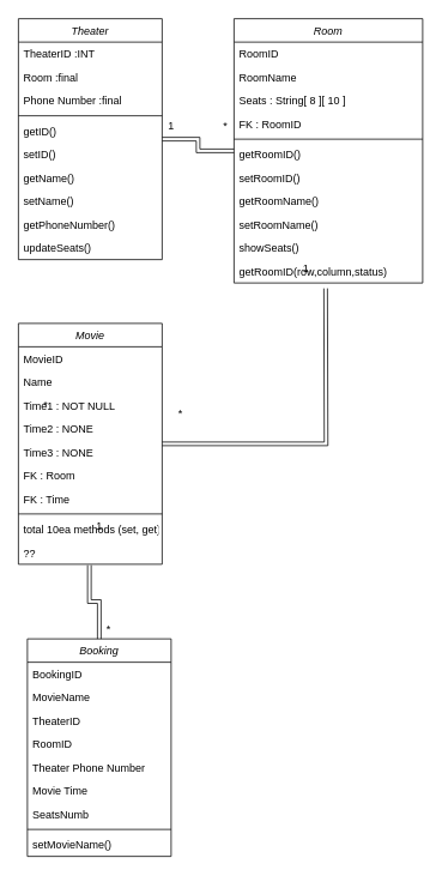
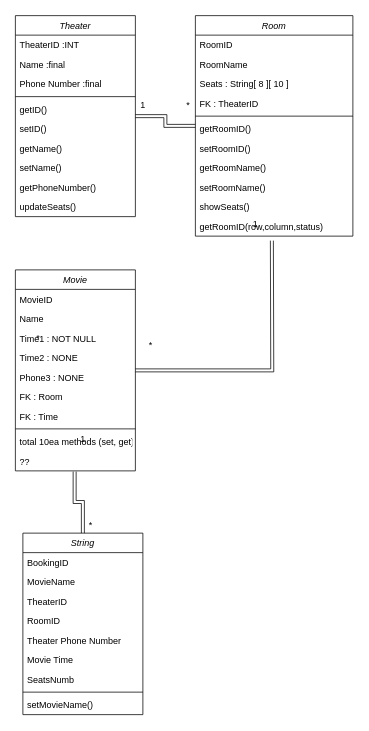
  <mxCell id="0" />
  <mxCell id="1" parent="0" />
- <mxCell id="2" value="Booking" style="swimlane;fontStyle=2;align=center;verticalAlign=top;childLayout=stackLayout;horizontal=1;startSize=26;horizontalStack=0;resizeParent=1;resizeLast=0;collapsible=1;marginBottom=0;rounded=0;shadow=0;strokeWidth=1;" vertex="1" parent="1"><mxGeometry x="30" y="710" width="160" height="242" as="geometry"><mxRectangle x="230" y="140" width="160" height="26" as="alternateBounds" /></mxGeometry></mxCell>
+ <mxCell id="2" value="String" style="swimlane;fontStyle=2;align=center;verticalAlign=top;childLayout=stackLayout;horizontal=1;startSize=26;horizontalStack=0;resizeParent=1;resizeLast=0;collapsible=1;marginBottom=0;rounded=0;shadow=0;strokeWidth=1;" vertex="1" parent="1"><mxGeometry x="30" y="710" width="160" height="242" as="geometry"><mxRectangle x="230" y="140" width="160" height="26" as="alternateBounds" /></mxGeometry></mxCell>
  <mxCell id="3" value="BookingID" style="text;align=left;verticalAlign=top;spacingLeft=4;spacingRight=4;overflow=hidden;rotatable=0;points=[[0,0.5],[1,0.5]];portConstraint=eastwest;" vertex="1" parent="2"><mxGeometry y="26" width="160" height="26" as="geometry" /></mxCell>
  <mxCell id="4" value="MovieName" style="text;align=left;verticalAlign=top;spacingLeft=4;spacingRight=4;overflow=hidden;rotatable=0;points=[[0,0.5],[1,0.5]];portConstraint=eastwest;" vertex="1" parent="2"><mxGeometry y="52" width="160" height="26" as="geometry" /></mxCell>
  <mxCell id="5" value="TheaterID" style="text;align=left;verticalAlign=top;spacingLeft=4;spacingRight=4;overflow=hidden;rotatable=0;points=[[0,0.5],[1,0.5]];portConstraint=eastwest;rounded=0;shadow=0;html=0;" vertex="1" parent="2"><mxGeometry y="78" width="160" height="26" as="geometry" /></mxCell>
  <mxCell id="6" value="RoomID" style="text;align=left;verticalAlign=top;spacingLeft=4;spacingRight=4;overflow=hidden;rotatable=0;points=[[0,0.5],[1,0.5]];portConstraint=eastwest;rounded=0;shadow=0;html=0;" vertex="1" parent="2"><mxGeometry y="104" width="160" height="26" as="geometry" /></mxCell>
  <mxCell id="7" value="Theater Phone Number" style="text;align=left;verticalAlign=top;spacingLeft=4;spacingRight=4;overflow=hidden;rotatable=0;points=[[0,0.5],[1,0.5]];portConstraint=eastwest;rounded=0;shadow=0;html=0;" vertex="1" parent="2"><mxGeometry y="130" width="160" height="26" as="geometry" /></mxCell>
  <mxCell id="8" value="Movie Time" style="text;align=left;verticalAlign=top;spacingLeft=4;spacingRight=4;overflow=hidden;rotatable=0;points=[[0,0.5],[1,0.5]];portConstraint=eastwest;rounded=0;shadow=0;html=0;" vertex="1" parent="2"><mxGeometry y="156" width="160" height="26" as="geometry" /></mxCell>
  <mxCell id="9" value="SeatsNumb" style="text;align=left;verticalAlign=top;spacingLeft=4;spacingRight=4;overflow=hidden;rotatable=0;points=[[0,0.5],[1,0.5]];portConstraint=eastwest;rounded=0;shadow=0;html=0;" vertex="1" parent="2"><mxGeometry y="182" width="160" height="26" as="geometry" /></mxCell>
  <mxCell id="10" value="" style="line;html=1;strokeWidth=1;align=left;verticalAlign=middle;spacingTop=-1;spacingLeft=3;spacingRight=3;rotatable=0;labelPosition=right;points=[];portConstraint=eastwest;" vertex="1" parent="2"><mxGeometry y="208" width="160" height="8" as="geometry" /></mxCell>
  <mxCell id="11" value="setMovieName()" style="text;align=left;verticalAlign=top;spacingLeft=4;spacingRight=4;overflow=hidden;rotatable=0;points=[[0,0.5],[1,0.5]];portConstraint=eastwest;" vertex="1" parent="2"><mxGeometry y="216" width="160" height="26" as="geometry" /></mxCell>
  <mxCell id="12" style="edgeStyle=orthogonalEdgeStyle;rounded=0;orthogonalLoop=1;jettySize=auto;html=1;entryX=0.494;entryY=1.038;entryDx=0;entryDy=0;exitX=0.5;exitY=0;exitDx=0;exitDy=0;entryPerimeter=0;shape=link;" edge="1" parent="1" source="2" target="24"><mxGeometry relative="1" as="geometry"><mxPoint x="0" y="341" as="sourcePoint" /><mxPoint x="-10" y="250" as="targetPoint" /></mxGeometry></mxCell>
  <mxCell id="13" value="" style="edgeStyle=orthogonalEdgeStyle;rounded=0;orthogonalLoop=1;jettySize=auto;html=1;shape=link;" edge="1" parent="1" source="14"><mxGeometry relative="1" as="geometry"><mxPoint x="362" y="320" as="targetPoint" /></mxGeometry></mxCell>
  <mxCell id="14" value="Movie" style="swimlane;fontStyle=2;align=center;verticalAlign=top;childLayout=stackLayout;horizontal=1;startSize=26;horizontalStack=0;resizeParent=1;resizeLast=0;collapsible=1;marginBottom=0;rounded=0;shadow=0;strokeWidth=1;" vertex="1" parent="1"><mxGeometry x="20" y="359" width="160" height="268" as="geometry"><mxRectangle x="230" y="140" width="160" height="26" as="alternateBounds" /></mxGeometry></mxCell>
  <mxCell id="15" value="MovieID" style="text;align=left;verticalAlign=top;spacingLeft=4;spacingRight=4;overflow=hidden;rotatable=0;points=[[0,0.5],[1,0.5]];portConstraint=eastwest;" vertex="1" parent="14"><mxGeometry y="26" width="160" height="26" as="geometry" /></mxCell>
  <mxCell id="16" value="Name " style="text;align=left;verticalAlign=top;spacingLeft=4;spacingRight=4;overflow=hidden;rotatable=0;points=[[0,0.5],[1,0.5]];portConstraint=eastwest;" vertex="1" parent="14"><mxGeometry y="52" width="160" height="26" as="geometry" /></mxCell>
  <mxCell id="17" value="Time1 : NOT NULL" style="text;align=left;verticalAlign=top;spacingLeft=4;spacingRight=4;overflow=hidden;rotatable=0;points=[[0,0.5],[1,0.5]];portConstraint=eastwest;rounded=0;shadow=0;html=0;" vertex="1" parent="14"><mxGeometry y="78" width="160" height="26" as="geometry" /></mxCell>
  <mxCell id="18" value="Time2 : NONE" style="text;align=left;verticalAlign=top;spacingLeft=4;spacingRight=4;overflow=hidden;rotatable=0;points=[[0,0.5],[1,0.5]];portConstraint=eastwest;rounded=0;shadow=0;html=0;" vertex="1" parent="14"><mxGeometry y="104" width="160" height="26" as="geometry" /></mxCell>
- <mxCell id="19" value="Time3 : NONE" style="text;align=left;verticalAlign=top;spacingLeft=4;spacingRight=4;overflow=hidden;rotatable=0;points=[[0,0.5],[1,0.5]];portConstraint=eastwest;rounded=0;shadow=0;html=0;" vertex="1" parent="14"><mxGeometry y="130" width="160" height="26" as="geometry" /></mxCell>
+ <mxCell id="19" value="Phone3 : NONE" style="text;align=left;verticalAlign=top;spacingLeft=4;spacingRight=4;overflow=hidden;rotatable=0;points=[[0,0.5],[1,0.5]];portConstraint=eastwest;rounded=0;shadow=0;html=0;" vertex="1" parent="14"><mxGeometry y="130" width="160" height="26" as="geometry" /></mxCell>
  <mxCell id="20" value="FK : Room" style="text;align=left;verticalAlign=top;spacingLeft=4;spacingRight=4;overflow=hidden;rotatable=0;points=[[0,0.5],[1,0.5]];portConstraint=eastwest;rounded=0;shadow=0;html=0;" vertex="1" parent="14"><mxGeometry y="156" width="160" height="26" as="geometry" /></mxCell>
  <mxCell id="21" value="FK : Time&#10;" style="text;align=left;verticalAlign=top;spacingLeft=4;spacingRight=4;overflow=hidden;rotatable=0;points=[[0,0.5],[1,0.5]];portConstraint=eastwest;rounded=0;shadow=0;html=0;" vertex="1" parent="14"><mxGeometry y="182" width="160" height="26" as="geometry" /></mxCell>
  <mxCell id="22" value="" style="line;html=1;strokeWidth=1;align=left;verticalAlign=middle;spacingTop=-1;spacingLeft=3;spacingRight=3;rotatable=0;labelPosition=right;points=[];portConstraint=eastwest;" vertex="1" parent="14"><mxGeometry y="208" width="160" height="8" as="geometry" /></mxCell>
  <mxCell id="23" value="total 10ea methods (set, get)" style="text;align=left;verticalAlign=top;spacingLeft=4;spacingRight=4;overflow=hidden;rotatable=0;points=[[0,0.5],[1,0.5]];portConstraint=eastwest;" vertex="1" parent="14"><mxGeometry y="216" width="160" height="26" as="geometry" /></mxCell>
  <mxCell id="24" value="??" style="text;align=left;verticalAlign=top;spacingLeft=4;spacingRight=4;overflow=hidden;rotatable=0;points=[[0,0.5],[1,0.5]];portConstraint=eastwest;" vertex="1" parent="14"><mxGeometry y="242" width="160" height="26" as="geometry" /></mxCell>
  <mxCell id="25" value="" style="edgeStyle=orthogonalEdgeStyle;rounded=0;orthogonalLoop=1;jettySize=auto;html=1;shape=link;" edge="1" parent="1" source="26" target="37"><mxGeometry relative="1" as="geometry" /></mxCell>
  <mxCell id="26" value="Theater" style="swimlane;fontStyle=2;align=center;verticalAlign=top;childLayout=stackLayout;horizontal=1;startSize=26;horizontalStack=0;resizeParent=1;resizeLast=0;collapsible=1;marginBottom=0;rounded=0;shadow=0;strokeWidth=1;" vertex="1" parent="1"><mxGeometry x="20" y="20" width="160" height="268" as="geometry"><mxRectangle x="230" y="140" width="160" height="26" as="alternateBounds" /></mxGeometry></mxCell>
  <mxCell id="27" value="TheaterID :INT" style="text;align=left;verticalAlign=top;spacingLeft=4;spacingRight=4;overflow=hidden;rotatable=0;points=[[0,0.5],[1,0.5]];portConstraint=eastwest;" vertex="1" parent="26"><mxGeometry y="26" width="160" height="26" as="geometry" /></mxCell>
- <mxCell id="28" value="Room :final&#10;" style="text;align=left;verticalAlign=top;spacingLeft=4;spacingRight=4;overflow=hidden;rotatable=0;points=[[0,0.5],[1,0.5]];portConstraint=eastwest;" vertex="1" parent="26"><mxGeometry y="52" width="160" height="26" as="geometry" /></mxCell>
+ <mxCell id="28" value="Name :final&#10;" style="text;align=left;verticalAlign=top;spacingLeft=4;spacingRight=4;overflow=hidden;rotatable=0;points=[[0,0.5],[1,0.5]];portConstraint=eastwest;" vertex="1" parent="26"><mxGeometry y="52" width="160" height="26" as="geometry" /></mxCell>
  <mxCell id="29" value="Phone Number :final" style="text;align=left;verticalAlign=top;spacingLeft=4;spacingRight=4;overflow=hidden;rotatable=0;points=[[0,0.5],[1,0.5]];portConstraint=eastwest;rounded=0;shadow=0;html=0;" vertex="1" parent="26"><mxGeometry y="78" width="160" height="26" as="geometry" /></mxCell>
  <mxCell id="30" value="" style="line;html=1;strokeWidth=1;align=left;verticalAlign=middle;spacingTop=-1;spacingLeft=3;spacingRight=3;rotatable=0;labelPosition=right;points=[];portConstraint=eastwest;" vertex="1" parent="26"><mxGeometry y="104" width="160" height="8" as="geometry" /></mxCell>
  <mxCell id="31" value="getID()" style="text;align=left;verticalAlign=top;spacingLeft=4;spacingRight=4;overflow=hidden;rotatable=0;points=[[0,0.5],[1,0.5]];portConstraint=eastwest;" vertex="1" parent="26"><mxGeometry y="112" width="160" height="26" as="geometry" /></mxCell>
  <mxCell id="32" value="setID()" style="text;align=left;verticalAlign=top;spacingLeft=4;spacingRight=4;overflow=hidden;rotatable=0;points=[[0,0.5],[1,0.5]];portConstraint=eastwest;" vertex="1" parent="26"><mxGeometry y="138" width="160" height="26" as="geometry" /></mxCell>
  <mxCell id="33" value="getName()" style="text;align=left;verticalAlign=top;spacingLeft=4;spacingRight=4;overflow=hidden;rotatable=0;points=[[0,0.5],[1,0.5]];portConstraint=eastwest;" vertex="1" parent="26"><mxGeometry y="164" width="160" height="26" as="geometry" /></mxCell>
  <mxCell id="34" value="setName()" style="text;align=left;verticalAlign=top;spacingLeft=4;spacingRight=4;overflow=hidden;rotatable=0;points=[[0,0.5],[1,0.5]];portConstraint=eastwest;" vertex="1" parent="26"><mxGeometry y="190" width="160" height="26" as="geometry" /></mxCell>
  <mxCell id="35" value="getPhoneNumber()" style="text;align=left;verticalAlign=top;spacingLeft=4;spacingRight=4;overflow=hidden;rotatable=0;points=[[0,0.5],[1,0.5]];portConstraint=eastwest;" vertex="1" parent="26"><mxGeometry y="216" width="160" height="26" as="geometry" /></mxCell>
  <mxCell id="36" value="updateSeats()" style="text;align=left;verticalAlign=top;spacingLeft=4;spacingRight=4;overflow=hidden;rotatable=0;points=[[0,0.5],[1,0.5]];portConstraint=eastwest;" vertex="1" parent="26"><mxGeometry y="242" width="160" height="26" as="geometry" /></mxCell>
  <mxCell id="37" value="Room" style="swimlane;fontStyle=2;align=center;verticalAlign=top;childLayout=stackLayout;horizontal=1;startSize=26;horizontalStack=0;resizeParent=1;resizeLast=0;collapsible=1;marginBottom=0;rounded=0;shadow=0;strokeWidth=1;" vertex="1" parent="1"><mxGeometry x="260" y="20" width="210" height="294" as="geometry"><mxRectangle x="230" y="140" width="160" height="26" as="alternateBounds" /></mxGeometry></mxCell>
  <mxCell id="38" value="RoomID" style="text;align=left;verticalAlign=top;spacingLeft=4;spacingRight=4;overflow=hidden;rotatable=0;points=[[0,0.5],[1,0.5]];portConstraint=eastwest;" vertex="1" parent="37"><mxGeometry y="26" width="210" height="26" as="geometry" /></mxCell>
  <mxCell id="39" value="RoomName" style="text;align=left;verticalAlign=top;spacingLeft=4;spacingRight=4;overflow=hidden;rotatable=0;points=[[0,0.5],[1,0.5]];portConstraint=eastwest;rounded=0;shadow=0;html=0;" vertex="1" parent="37"><mxGeometry y="52" width="210" height="26" as="geometry" /></mxCell>
  <mxCell id="40" value="Seats : String[ 8 ][ 10 ]" style="text;align=left;verticalAlign=top;spacingLeft=4;spacingRight=4;overflow=hidden;rotatable=0;points=[[0,0.5],[1,0.5]];portConstraint=eastwest;rounded=0;shadow=0;html=0;" vertex="1" parent="37"><mxGeometry y="78" width="210" height="26" as="geometry" /></mxCell>
- <mxCell id="41" value="FK : RoomID" style="text;align=left;verticalAlign=top;spacingLeft=4;spacingRight=4;overflow=hidden;rotatable=0;points=[[0,0.5],[1,0.5]];portConstraint=eastwest;rounded=0;shadow=0;html=0;" vertex="1" parent="37"><mxGeometry y="104" width="210" height="26" as="geometry" /></mxCell>
+ <mxCell id="41" value="FK : TheaterID" style="text;align=left;verticalAlign=top;spacingLeft=4;spacingRight=4;overflow=hidden;rotatable=0;points=[[0,0.5],[1,0.5]];portConstraint=eastwest;rounded=0;shadow=0;html=0;" vertex="1" parent="37"><mxGeometry y="104" width="210" height="26" as="geometry" /></mxCell>
  <mxCell id="42" value="" style="line;html=1;strokeWidth=1;align=left;verticalAlign=middle;spacingTop=-1;spacingLeft=3;spacingRight=3;rotatable=0;labelPosition=right;points=[];portConstraint=eastwest;" vertex="1" parent="37"><mxGeometry y="130" width="210" height="8" as="geometry" /></mxCell>
  <mxCell id="43" value="getRoomID()" style="text;align=left;verticalAlign=top;spacingLeft=4;spacingRight=4;overflow=hidden;rotatable=0;points=[[0,0.5],[1,0.5]];portConstraint=eastwest;" vertex="1" parent="37"><mxGeometry y="138" width="210" height="26" as="geometry" /></mxCell>
  <mxCell id="44" value="setRoomID()" style="text;align=left;verticalAlign=top;spacingLeft=4;spacingRight=4;overflow=hidden;rotatable=0;points=[[0,0.5],[1,0.5]];portConstraint=eastwest;" vertex="1" parent="37"><mxGeometry y="164" width="210" height="26" as="geometry" /></mxCell>
  <mxCell id="45" value="getRoomName()" style="text;align=left;verticalAlign=top;spacingLeft=4;spacingRight=4;overflow=hidden;rotatable=0;points=[[0,0.5],[1,0.5]];portConstraint=eastwest;" vertex="1" parent="37"><mxGeometry y="190" width="210" height="26" as="geometry" /></mxCell>
  <mxCell id="46" value="setRoomName()" style="text;align=left;verticalAlign=top;spacingLeft=4;spacingRight=4;overflow=hidden;rotatable=0;points=[[0,0.5],[1,0.5]];portConstraint=eastwest;" vertex="1" parent="37"><mxGeometry y="216" width="210" height="26" as="geometry" /></mxCell>
  <mxCell id="47" value="showSeats()" style="text;align=left;verticalAlign=top;spacingLeft=4;spacingRight=4;overflow=hidden;rotatable=0;points=[[0,0.5],[1,0.5]];portConstraint=eastwest;" vertex="1" parent="37"><mxGeometry y="242" width="210" height="26" as="geometry" /></mxCell>
  <mxCell id="48" value="getRoomID(row,column,status)" style="text;align=left;verticalAlign=top;spacingLeft=4;spacingRight=4;overflow=hidden;rotatable=0;points=[[0,0.5],[1,0.5]];portConstraint=eastwest;" vertex="1" parent="37"><mxGeometry y="268" width="210" height="26" as="geometry" /></mxCell>
  <mxCell id="49" value="*" style="text;html=1;align=center;verticalAlign=middle;resizable=0;points=[];autosize=1;" vertex="1" parent="1"><mxGeometry x="240" y="130" width="20" height="20" as="geometry" /></mxCell>
  <mxCell id="50" value="1" style="text;html=1;align=center;verticalAlign=middle;resizable=0;points=[];autosize=1;" vertex="1" parent="1"><mxGeometry x="180" y="130" width="20" height="20" as="geometry" /></mxCell>
  <mxCell id="51" value="*" style="text;html=1;align=center;verticalAlign=middle;resizable=0;points=[];autosize=1;" vertex="1" parent="1"><mxGeometry x="190" y="450" width="20" height="20" as="geometry" /></mxCell>
  <mxCell id="52" value="1" style="text;html=1;align=center;verticalAlign=middle;resizable=0;points=[];autosize=1;" vertex="1" parent="1"><mxGeometry x="330" y="288" width="20" height="20" as="geometry" /></mxCell>
  <mxCell id="53" value="*" style="text;html=1;align=center;verticalAlign=middle;resizable=0;points=[];autosize=1;" vertex="1" parent="1"><mxGeometry x="40" y="440" width="20" height="20" as="geometry" /></mxCell>
  <mxCell id="54" value="1" style="text;html=1;align=center;verticalAlign=middle;resizable=0;points=[];autosize=1;" vertex="1" parent="1"><mxGeometry x="100" y="575" width="20" height="20" as="geometry" /></mxCell>
  <mxCell id="55" value="*" style="text;html=1;align=center;verticalAlign=middle;resizable=0;points=[];autosize=1;" vertex="1" parent="1"><mxGeometry x="110" y="690" width="20" height="20" as="geometry" /></mxCell>
